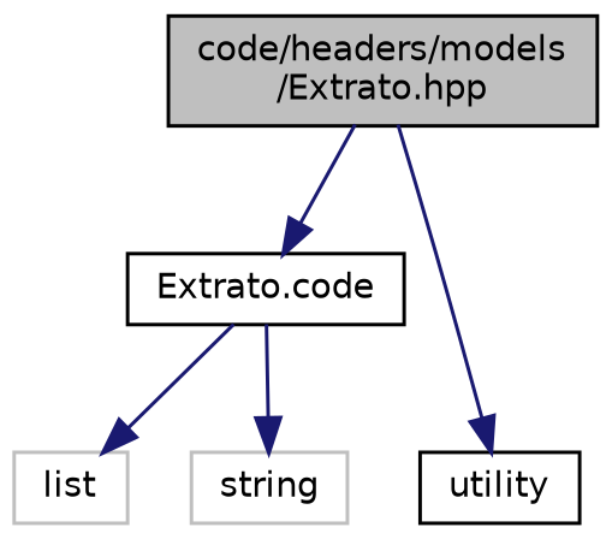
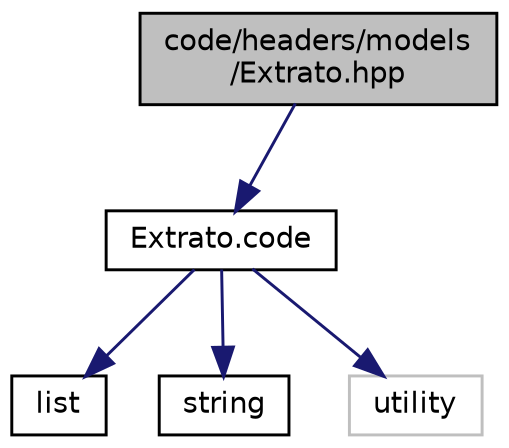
  digraph {
    node [color=grey75 fillcolor=white fontname=Helvetica fontsize=10 shape=record style=filled]
    edge [color=midnightblue fontname=Helvetica fontsize=10 labelfontname=Helvetica labelfontsize=10 style=solid]
    n1 [color=black fillcolor=grey75 fontcolor=black height=0.2 label="code/headers/models\l/Extrato.hpp" width=0.4]
    n2 [color=black height=0.2 label="Extrato.code" width=0.4]
-   n3 [height=0.2 label=list width=0.4]
-   n4 [height=0.2 label=string width=0.4]
-   n5 [color=black height=0.2 label=utility width=0.4]
+   n3 [color=black height=0.2 label=list width=0.4]
+   n4 [color=black height=0.2 label=string width=0.4]
+   n5 [height=0.2 label=utility width=0.4]
    n1 -> n2
    n2 -> n3
    n2 -> n4
-   n1 -> n5
+   n2 -> n5
  }
